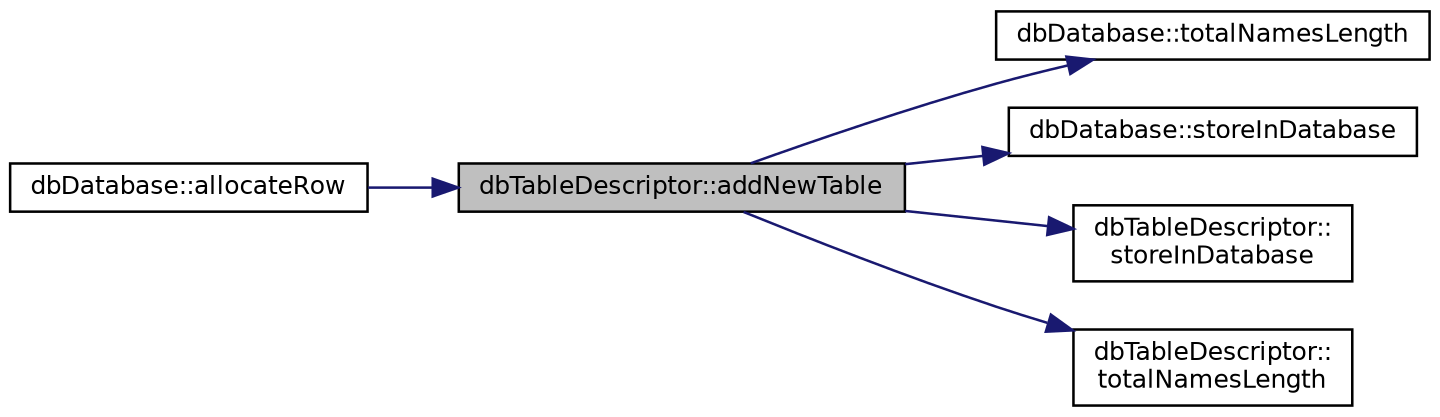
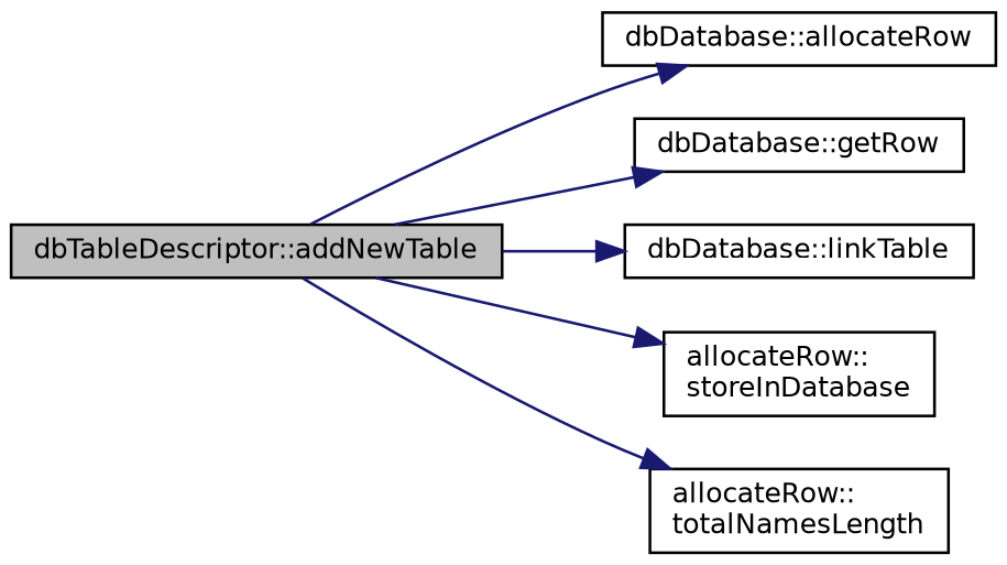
  digraph {
    rankdir=LR
    node [color=black fillcolor=white fontname=Helvetica fontsize=10 shape=record style=filled]
    edge [color=midnightblue fontname=Helvetica fontsize=10 labelfontname=Helvetica labelfontsize=10 style=solid]
    n1 [fillcolor=grey75 fontcolor=black height=0.2 label="dbTableDescriptor::addNewTable" width=0.4]
    n2 [height=0.2 label="dbDatabase::allocateRow" width=0.4]
-   n3 [height=0.2 label="dbDatabase::totalNamesLength" width=0.4]
-   n4 [height=0.2 label="dbDatabase::storeInDatabase" width=0.4]
-   n5 [height=0.2 label="dbTableDescriptor::\lstoreInDatabase" width=0.4]
-   n6 [height=0.2 label="dbTableDescriptor::\ltotalNamesLength" width=0.4]
-   n2 -> n1
+   n3 [height=0.2 label="dbDatabase::getRow" width=0.4]
+   n4 [height=0.2 label="dbDatabase::linkTable" width=0.4]
+   n5 [height=0.2 label="allocateRow::\lstoreInDatabase" width=0.4]
+   n6 [height=0.2 label="allocateRow::\ltotalNamesLength" width=0.4]
+   n1 -> n2
    n1 -> n3
    n1 -> n4
    n1 -> n5
    n1 -> n6
  }
